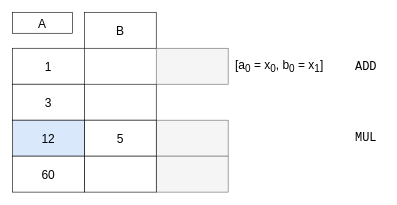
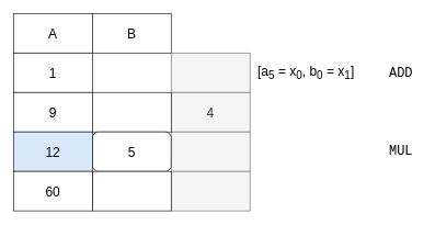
  <mxCell id="0" />
  <mxCell id="1" parent="0" />
- <mxCell id="2" value="&lt;font style=&quot;font-size: 20px;&quot;&gt;A&lt;/font&gt;" style="rounded=0;whiteSpace=wrap;html=1;fontSize=20;" vertex="1" parent="1"><mxGeometry x="20" y="20" width="100" height="35" as="geometry" /></mxCell>
+ <mxCell id="2" value="&lt;font style=&quot;font-size: 20px;&quot;&gt;A&lt;/font&gt;" style="rounded=0;whiteSpace=wrap;html=1;fontSize=20;" vertex="1" parent="1"><mxGeometry x="20" y="20" width="120" height="60" as="geometry" /></mxCell>
  <mxCell id="3" value="B" style="rounded=0;whiteSpace=wrap;html=1;fontSize=20;" vertex="1" parent="1"><mxGeometry x="140" y="20" width="120" height="60" as="geometry" /></mxCell>
  <mxCell id="4" value="" style="rounded=0;whiteSpace=wrap;html=1;fillColor=#f5f5f5;fontColor=#333333;strokeColor=#666666;fontSize=20;" vertex="1" parent="1"><mxGeometry x="260" y="80" width="120" height="60" as="geometry" /></mxCell>
+ <mxCell id="5" value="4" style="rounded=0;whiteSpace=wrap;html=1;fillColor=#f5f5f5;fontColor=#333333;strokeColor=#666666;fontSize=20;" vertex="1" parent="1"><mxGeometry x="260" y="140" width="120" height="60" as="geometry" /></mxCell>
  <mxCell id="6" value="" style="rounded=0;whiteSpace=wrap;html=1;fillColor=#f5f5f5;fontColor=#333333;strokeColor=#666666;fontSize=20;" vertex="1" parent="1"><mxGeometry x="260" y="200" width="120" height="60" as="geometry" /></mxCell>
  <mxCell id="7" value="" style="rounded=0;whiteSpace=wrap;html=1;fillColor=#f5f5f5;fontColor=#333333;strokeColor=#666666;fontSize=20;" vertex="1" parent="1"><mxGeometry x="260" y="260" width="120" height="60" as="geometry" /></mxCell>
  <mxCell id="8" value="1" style="rounded=0;whiteSpace=wrap;html=1;fontSize=20;" vertex="1" parent="1"><mxGeometry x="20" y="80" width="120" height="60" as="geometry" /></mxCell>
- <mxCell id="9" value="3" style="rounded=0;whiteSpace=wrap;html=1;fontSize=20;" vertex="1" parent="1"><mxGeometry x="20" y="140" width="120" height="60" as="geometry" /></mxCell>
+ <mxCell id="9" value="9" style="rounded=0;whiteSpace=wrap;html=1;fontSize=20;" vertex="1" parent="1"><mxGeometry x="20" y="140" width="120" height="60" as="geometry" /></mxCell>
  <mxCell id="10" value="" style="rounded=0;whiteSpace=wrap;html=1;fontSize=20;" vertex="1" parent="1"><mxGeometry x="140" y="140" width="120" height="60" as="geometry" /></mxCell>
- <mxCell id="11" value="5" style="rounded=0;whiteSpace=wrap;html=1;fontSize=20;" vertex="1" parent="1"><mxGeometry x="140" y="200" width="120" height="60" as="geometry" /></mxCell>
+ <mxCell id="11" value="5" style="whiteSpace=wrap;html=1;fontSize=20;rounded=1;" vertex="1" parent="1"><mxGeometry x="140" y="200" width="120" height="60" as="geometry" /></mxCell>
  <mxCell id="12" value="" style="rounded=0;whiteSpace=wrap;html=1;fontSize=20;" vertex="1" parent="1"><mxGeometry x="140" y="260" width="120" height="60" as="geometry" /></mxCell>
  <mxCell id="13" value="12" style="rounded=0;whiteSpace=wrap;html=1;fontSize=20;fillColor=#dae8fc;" vertex="1" parent="1"><mxGeometry x="20" y="200" width="120" height="60" as="geometry" /></mxCell>
  <mxCell id="14" value="60" style="rounded=0;whiteSpace=wrap;html=1;fontSize=20;" vertex="1" parent="1"><mxGeometry x="20" y="260" width="120" height="60" as="geometry" /></mxCell>
- <mxCell id="15" value="&lt;font style=&quot;font-size: 20px;&quot;&gt;[a&lt;sub&gt;0&lt;/sub&gt; = x&lt;sub&gt;0&lt;/sub&gt;, b&lt;sub&gt;0&lt;/sub&gt; = x&lt;sub&gt;1&lt;/sub&gt;]&lt;/font&gt;&lt;sup&gt;&lt;br&gt;&lt;/sup&gt;" style="text;html=1;align=center;verticalAlign=middle;resizable=0;points=[];autosize=1;strokeColor=none;fillColor=none;" vertex="1" parent="1"><mxGeometry x="380" y="90" width="170" height="40" as="geometry" /></mxCell>
+ <mxCell id="15" value="&lt;font style=&quot;font-size: 20px;&quot;&gt;[a&lt;sub&gt;5&lt;/sub&gt; = x&lt;sub&gt;0&lt;/sub&gt;, b&lt;sub&gt;0&lt;/sub&gt; = x&lt;sub&gt;1&lt;/sub&gt;]&lt;/font&gt;&lt;sup&gt;&lt;br&gt;&lt;/sup&gt;" style="text;html=1;align=center;verticalAlign=middle;resizable=0;points=[];autosize=1;strokeColor=none;fillColor=none;" vertex="1" parent="1"><mxGeometry x="380" y="90" width="170" height="40" as="geometry" /></mxCell>
  <mxCell id="16" value="&lt;span&gt;&lt;font style=&quot;font-size: 20px;&quot;&gt;ADD&lt;/font&gt;&lt;/span&gt;" style="text;html=1;strokeColor=none;fillColor=none;align=center;verticalAlign=middle;whiteSpace=wrap;rounded=0;fontFamily=Courier New;fontStyle=0" vertex="1" parent="1"><mxGeometry x="580" y="95" width="60" height="30" as="geometry" /></mxCell>
  <mxCell id="17" value="&lt;span&gt;&lt;font style=&quot;font-size: 20px;&quot;&gt;MUL&lt;/font&gt;&lt;/span&gt;" style="text;html=1;strokeColor=none;fillColor=none;align=center;verticalAlign=middle;whiteSpace=wrap;rounded=0;fontFamily=Courier New;fontStyle=0" vertex="1" parent="1"><mxGeometry x="580" y="215" width="60" height="30" as="geometry" /></mxCell>
